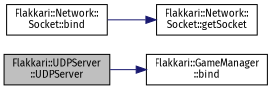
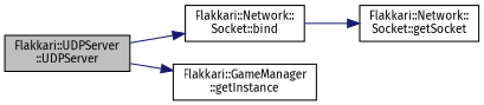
  digraph {
    fontname="Fira Sans"
    rankdir=LR
    node [color=black fillcolor=white fontname="Fira Sans" fontsize=10 shape=record style=filled]
    edge [color=midnightblue fontname="Fira Sans" fontsize=10 labelfontname=Helvetica labelfontsize=10 style=solid]
    n1 [fillcolor=grey75 fontcolor=black height=0.2 label="Flakkari::UDPServer\l::UDPServer" width=0.4]
    n2 [height=0.2 label="Flakkari::Network::\lSocket::bind" width=0.4]
-   n3 [height=0.2 label="Flakkari::GameManager\l::bind" width=0.4]
+   n3 [height=0.2 label="Flakkari::GameManager\l::getInstance" width=0.4]
    n4 [height=0.2 label="Flakkari::Network::\lSocket::getSocket" width=0.4]
+   n1 -> n2
    n1 -> n3
    n2 -> n4
  }
